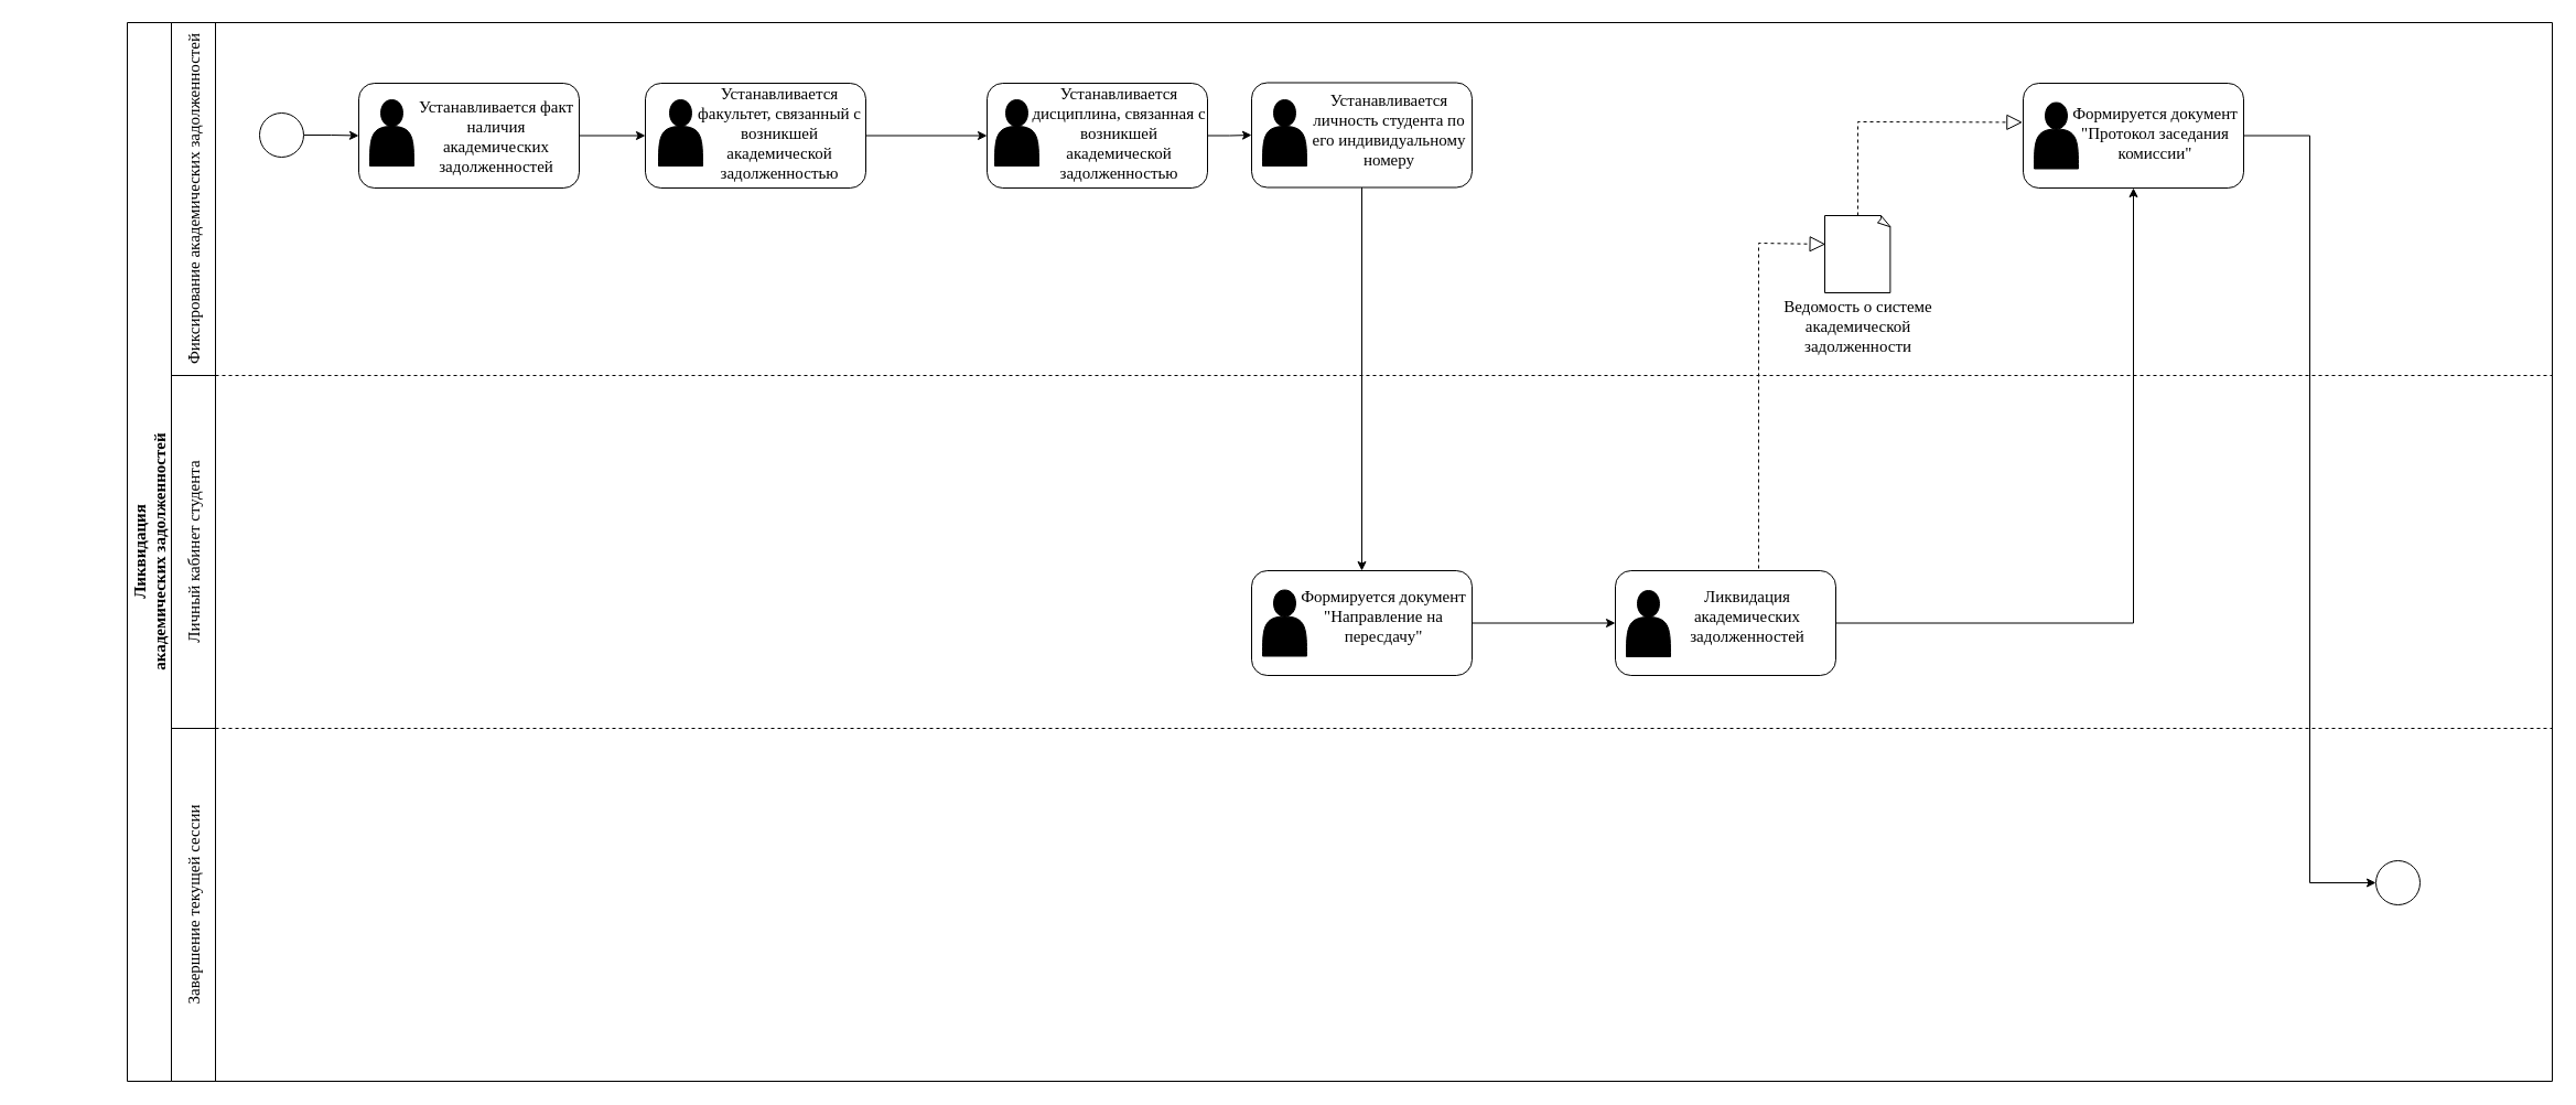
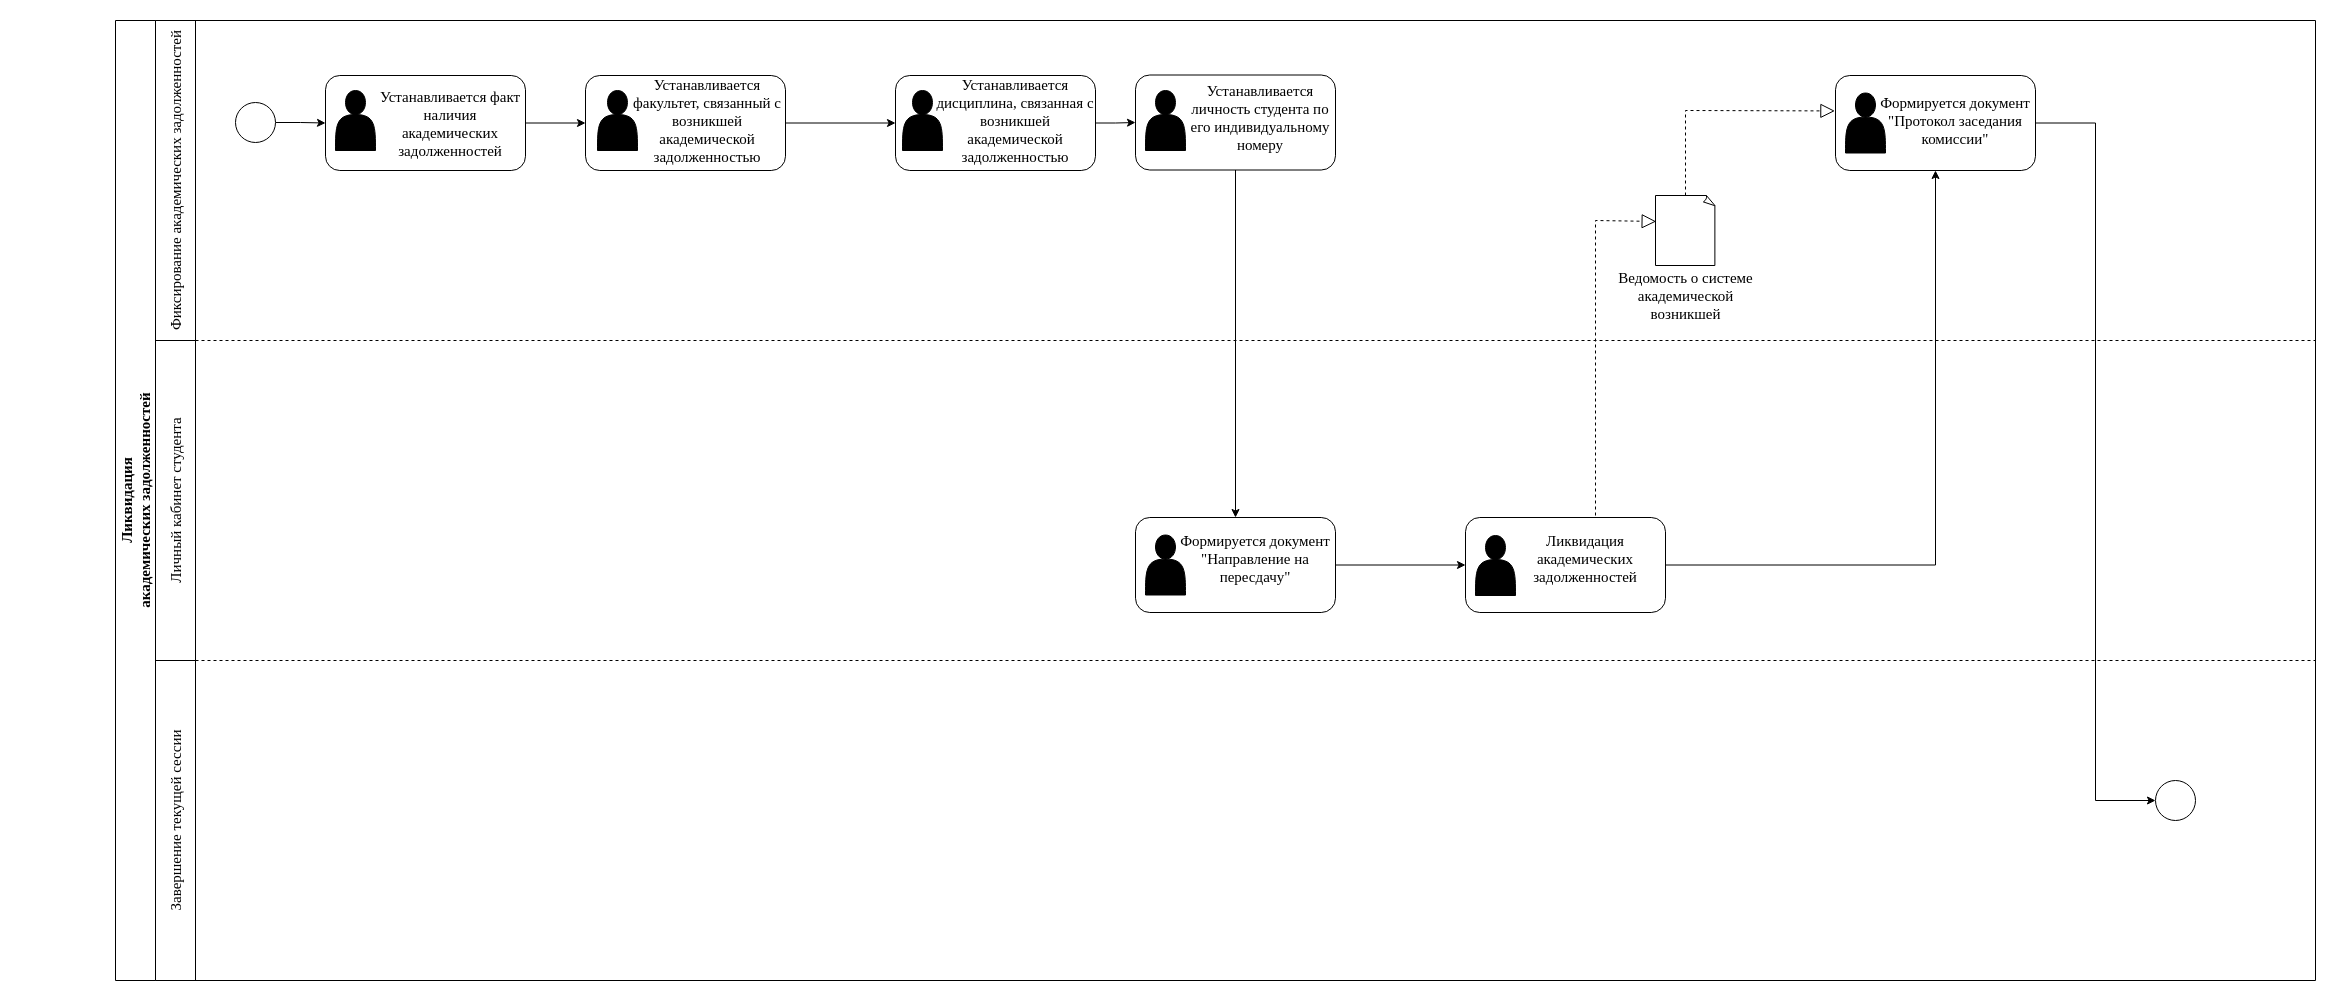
  <mxCell id="0" />
  <mxCell id="1" parent="0" />
  <mxCell id="2" value="&lt;font face=&quot;Times New Roman&quot;&gt;Ликвидация&lt;br&gt;академических задолженностей&lt;/font&gt;" style="swimlane;horizontal=0;whiteSpace=wrap;html=1;startSize=40;fontSize=15;align=center;" parent="1" vertex="1"><mxGeometry x="115" y="20" width="2200" height="960" as="geometry" /></mxCell>
  <mxCell id="3" style="edgeStyle=orthogonalEdgeStyle;rounded=0;orthogonalLoop=1;jettySize=auto;html=1;entryX=0;entryY=0.5;entryDx=0;entryDy=0;" parent="2" source="4" target="21" edge="1"><mxGeometry relative="1" as="geometry" /></mxCell>
  <mxCell id="4" value="" style="ellipse;whiteSpace=wrap;html=1;aspect=fixed;fontSize=15;" parent="2" vertex="1"><mxGeometry x="120" y="82" width="40" height="40" as="geometry" /></mxCell>
  <mxCell id="5" style="edgeStyle=orthogonalEdgeStyle;rounded=0;orthogonalLoop=1;jettySize=auto;html=1;entryX=0;entryY=0.5;entryDx=0;entryDy=0;" parent="2" source="6" target="25" edge="1"><mxGeometry relative="1" as="geometry" /></mxCell>
  <mxCell id="6" value="" style="rounded=1;whiteSpace=wrap;html=1;fontSize=15;" parent="2" vertex="1"><mxGeometry x="470" y="55" width="200" height="95" as="geometry" /></mxCell>
  <mxCell id="7" value="" style="endArrow=none;dashed=1;html=1;rounded=0;fontSize=15;" parent="2" edge="1"><mxGeometry width="50" height="50" relative="1" as="geometry"><mxPoint x="80" y="640" as="sourcePoint" /><mxPoint x="2200" y="640" as="targetPoint" /></mxGeometry></mxCell>
  <mxCell id="8" value="" style="endArrow=none;html=1;rounded=0;fontSize=15;" parent="2" edge="1"><mxGeometry width="50" height="50" relative="1" as="geometry"><mxPoint x="40" y="640" as="sourcePoint" /><mxPoint x="80" y="640" as="targetPoint" /></mxGeometry></mxCell>
  <mxCell id="9" value="&lt;span style=&quot;caret-color: rgb(0, 0, 0); white-space-collapse: preserve; background-color: rgb(255, 255, 255);&quot;&gt;&lt;font face=&quot;Times New Roman&quot;&gt;Фиксирование академических задолженностей&lt;/font&gt;&lt;/span&gt;" style="text;html=1;align=center;verticalAlign=middle;whiteSpace=wrap;rounded=0;rotation=270;fontSize=15;" parent="2" vertex="1"><mxGeometry x="-95" y="145" width="310" height="30" as="geometry" /></mxCell>
  <mxCell id="10" value="&lt;span style=&quot;color: rgb(0, 0, 0); font-style: normal; font-variant-ligatures: normal; font-variant-caps: normal; font-weight: 400; letter-spacing: normal; orphans: 2; text-indent: 0px; text-transform: none; widows: 2; word-spacing: 0px; -webkit-text-stroke-width: 0px; caret-color: rgb(0, 0, 0); white-space: pre-wrap; background-color: rgb(255, 255, 255); text-decoration-thickness: initial; text-decoration-style: initial; text-decoration-color: initial; float: none; display: inline !important;&quot;&gt;&lt;font face=&quot;Times New Roman&quot;&gt;Личный кабинет студента&lt;/font&gt;&lt;/span&gt;" style="text;html=1;align=center;verticalAlign=middle;whiteSpace=wrap;rounded=0;rotation=270;fontSize=15;" parent="2" vertex="1"><mxGeometry x="-65" y="465" width="250" height="30" as="geometry" /></mxCell>
  <mxCell id="11" value="&lt;span style=&quot;font-family: &amp;quot;Times New Roman&amp;quot;;&quot;&gt;Завершение текущей сессии&lt;/span&gt;" style="text;html=1;align=center;verticalAlign=middle;whiteSpace=wrap;rounded=0;rotation=270;fontSize=15;" parent="2" vertex="1"><mxGeometry x="-45" y="785" width="210" height="30" as="geometry" /></mxCell>
  <mxCell id="12" value="&lt;font face=&quot;Times New Roman&quot;&gt;Устанавливается факультет, связанный с возникшей академической задолженностью&lt;/font&gt;" style="text;html=1;align=center;verticalAlign=middle;whiteSpace=wrap;rounded=0;fontSize=15;" parent="2" vertex="1"><mxGeometry x="512" y="85" width="160" height="30" as="geometry" /></mxCell>
  <mxCell id="13" value="" style="shape=actor;whiteSpace=wrap;html=1;fillColor=#000000;fontSize=15;" parent="2" vertex="1"><mxGeometry x="482" y="70" width="40" height="60" as="geometry" /></mxCell>
  <mxCell id="14" value="" style="whiteSpace=wrap;html=1;shape=mxgraph.basic.document;direction=east;fontSize=15;" parent="2" vertex="1"><mxGeometry x="1540" y="175" width="60" height="70" as="geometry" /></mxCell>
  <mxCell id="15" value="" style="endArrow=block;dashed=1;endFill=0;endSize=12;html=1;rounded=0;exitX=0.65;exitY=-0.021;exitDx=0;exitDy=0;exitPerimeter=0;entryX=0.011;entryY=0.371;entryDx=0;entryDy=0;entryPerimeter=0;fontSize=15;" parent="2" source="37" target="14" edge="1"><mxGeometry width="160" relative="1" as="geometry"><mxPoint x="1479.6" y="508.01" as="sourcePoint" /><mxPoint x="1590" y="120" as="targetPoint" /><Array as="points"><mxPoint x="1480" y="440" /><mxPoint x="1480" y="200" /></Array></mxGeometry></mxCell>
- <mxCell id="16" value="&lt;span style=&quot;font-family: &amp;quot;Times New Roman&amp;quot;; text-align: start; caret-color: rgb(51, 144, 236); white-space-collapse: preserve; background-color: rgb(255, 255, 255);&quot;&gt;Ведомость о системе академической задолженности&lt;/span&gt;" style="text;html=1;align=center;verticalAlign=middle;whiteSpace=wrap;rounded=0;fontSize=15;" parent="2" vertex="1"><mxGeometry x="1492.5" y="260" width="155" height="30" as="geometry" /></mxCell>
+ <mxCell id="16" value="&lt;span style=&quot;font-family: &amp;quot;Times New Roman&amp;quot;; text-align: start; caret-color: rgb(51, 144, 236); white-space-collapse: preserve; background-color: rgb(255, 255, 255);&quot;&gt;Ведомость о системе академической возникшей&lt;/span&gt;" style="text;html=1;align=center;verticalAlign=middle;whiteSpace=wrap;rounded=0;fontSize=15;" parent="2" vertex="1"><mxGeometry x="1492.5" y="260" width="155" height="30" as="geometry" /></mxCell>
  <mxCell id="17" value="" style="endArrow=block;dashed=1;endFill=0;endSize=12;html=1;rounded=0;entryX=-0.003;entryY=0.373;entryDx=0;entryDy=0;entryPerimeter=0;exitX=0.5;exitY=0;exitDx=0;exitDy=0;exitPerimeter=0;fontSize=15;" parent="2" source="14" target="41" edge="1"><mxGeometry width="160" relative="1" as="geometry"><mxPoint x="1500" y="330" as="sourcePoint" /><mxPoint x="1718.02" y="90.01" as="targetPoint" /><Array as="points"><mxPoint x="1570" y="90" /></Array></mxGeometry></mxCell>
  <mxCell id="18" value="" style="ellipse;whiteSpace=wrap;html=1;aspect=fixed;fontSize=15;" parent="2" vertex="1"><mxGeometry x="2040" y="760" width="40" height="40" as="geometry" /></mxCell>
  <mxCell id="19" value="" style="endArrow=none;dashed=1;html=1;rounded=0;fontSize=15;" parent="2" edge="1"><mxGeometry width="50" height="50" relative="1" as="geometry"><mxPoint x="80" y="320" as="sourcePoint" /><mxPoint x="2200" y="320" as="targetPoint" /></mxGeometry></mxCell>
  <mxCell id="20" style="edgeStyle=orthogonalEdgeStyle;rounded=0;orthogonalLoop=1;jettySize=auto;html=1;entryX=0;entryY=0.5;entryDx=0;entryDy=0;" parent="2" source="21" target="6" edge="1"><mxGeometry relative="1" as="geometry" /></mxCell>
  <mxCell id="21" value="" style="rounded=1;whiteSpace=wrap;html=1;fontSize=15;" parent="2" vertex="1"><mxGeometry x="210" y="55" width="200" height="95" as="geometry" /></mxCell>
  <mxCell id="22" value="" style="shape=actor;whiteSpace=wrap;html=1;fillColor=#000000;fontSize=15;" parent="2" vertex="1"><mxGeometry x="220" y="70" width="40" height="60" as="geometry" /></mxCell>
  <mxCell id="23" value="&lt;font face=&quot;Times New Roman&quot;&gt;Устанавливается факт наличия академических задолженностей&lt;/font&gt;" style="text;html=1;align=center;verticalAlign=middle;whiteSpace=wrap;rounded=0;fontSize=15;" parent="2" vertex="1"><mxGeometry x="260" y="87.5" width="150" height="30" as="geometry" /></mxCell>
  <mxCell id="24" style="edgeStyle=orthogonalEdgeStyle;rounded=0;orthogonalLoop=1;jettySize=auto;html=1;" parent="2" source="25" target="29" edge="1"><mxGeometry relative="1" as="geometry" /></mxCell>
  <mxCell id="25" value="" style="rounded=1;whiteSpace=wrap;html=1;fontSize=15;" parent="2" vertex="1"><mxGeometry x="780" y="55" width="200" height="95" as="geometry" /></mxCell>
  <mxCell id="26" value="" style="shape=actor;whiteSpace=wrap;html=1;fillColor=#000000;fontSize=15;" parent="2" vertex="1"><mxGeometry x="787" y="70" width="40" height="60" as="geometry" /></mxCell>
  <mxCell id="27" value="&lt;font face=&quot;Times New Roman&quot;&gt;Устанавливается дисциплина, связанная с возникшей академической задолженностью&lt;/font&gt;" style="text;html=1;align=center;verticalAlign=middle;whiteSpace=wrap;rounded=0;fontSize=15;" parent="2" vertex="1"><mxGeometry x="820" y="85" width="160" height="30" as="geometry" /></mxCell>
  <mxCell id="28" style="edgeStyle=orthogonalEdgeStyle;rounded=0;orthogonalLoop=1;jettySize=auto;html=1;entryX=0.5;entryY=0;entryDx=0;entryDy=0;" parent="2" source="29" target="33" edge="1"><mxGeometry relative="1" as="geometry" /></mxCell>
  <mxCell id="29" value="" style="rounded=1;whiteSpace=wrap;html=1;fontSize=15;" parent="2" vertex="1"><mxGeometry x="1020" y="54.5" width="200" height="95" as="geometry" /></mxCell>
  <mxCell id="30" value="" style="shape=actor;whiteSpace=wrap;html=1;fillColor=#000000;fontSize=15;" parent="2" vertex="1"><mxGeometry x="1030" y="70" width="40" height="60" as="geometry" /></mxCell>
  <mxCell id="31" value="&lt;font face=&quot;Times New Roman&quot;&gt;Устанавливается личность студента по его индивидуальному номеру&lt;/font&gt;" style="text;html=1;align=center;verticalAlign=middle;whiteSpace=wrap;rounded=0;fontSize=15;" parent="2" vertex="1"><mxGeometry x="1070" y="82" width="150" height="30" as="geometry" /></mxCell>
  <mxCell id="32" style="edgeStyle=orthogonalEdgeStyle;rounded=0;orthogonalLoop=1;jettySize=auto;html=1;entryX=0;entryY=0.5;entryDx=0;entryDy=0;" parent="2" source="33" target="37" edge="1"><mxGeometry relative="1" as="geometry" /></mxCell>
  <mxCell id="33" value="" style="rounded=1;whiteSpace=wrap;html=1;fontSize=15;" parent="2" vertex="1"><mxGeometry x="1020" y="497" width="200" height="95" as="geometry" /></mxCell>
  <mxCell id="34" value="" style="shape=actor;whiteSpace=wrap;html=1;fillColor=#000000;fontSize=15;" parent="2" vertex="1"><mxGeometry x="1030" y="514.5" width="40" height="60" as="geometry" /></mxCell>
  <mxCell id="35" value="&lt;font face=&quot;Times New Roman&quot;&gt;Формируется документ &quot;Направление на пересдачу&quot;&lt;/font&gt;" style="text;html=1;align=center;verticalAlign=middle;whiteSpace=wrap;rounded=0;fontSize=15;" parent="2" vertex="1"><mxGeometry x="1050" y="523" width="180" height="30" as="geometry" /></mxCell>
  <mxCell id="36" style="edgeStyle=orthogonalEdgeStyle;rounded=0;orthogonalLoop=1;jettySize=auto;html=1;entryX=0.5;entryY=1;entryDx=0;entryDy=0;" parent="2" source="37" target="41" edge="1"><mxGeometry relative="1" as="geometry" /></mxCell>
  <mxCell id="37" value="" style="rounded=1;whiteSpace=wrap;html=1;fontSize=15;" parent="2" vertex="1"><mxGeometry x="1350" y="497" width="200" height="95" as="geometry" /></mxCell>
  <mxCell id="38" value="" style="shape=actor;whiteSpace=wrap;html=1;fillColor=#000000;fontSize=15;" parent="2" vertex="1"><mxGeometry x="1360" y="515" width="40" height="60" as="geometry" /></mxCell>
  <mxCell id="39" value="&lt;span style=&quot;font-family: &amp;quot;Times New Roman&amp;quot;;&quot;&gt;Ликвидация академических задолженностей&lt;/span&gt;" style="text;html=1;align=center;verticalAlign=middle;whiteSpace=wrap;rounded=0;fontSize=15;" parent="2" vertex="1"><mxGeometry x="1440" y="523" width="60" height="30" as="geometry" /></mxCell>
  <mxCell id="40" style="edgeStyle=orthogonalEdgeStyle;rounded=0;orthogonalLoop=1;jettySize=auto;html=1;entryX=0;entryY=0.5;entryDx=0;entryDy=0;" parent="2" source="41" target="18" edge="1"><mxGeometry relative="1" as="geometry" /></mxCell>
  <mxCell id="41" value="" style="rounded=1;whiteSpace=wrap;html=1;fontSize=15;" parent="2" vertex="1"><mxGeometry x="1720" y="55" width="200" height="95" as="geometry" /></mxCell>
  <mxCell id="42" value="" style="shape=actor;whiteSpace=wrap;html=1;fillColor=#000000;fontSize=15;" parent="2" vertex="1"><mxGeometry x="1730" y="72.5" width="40" height="60" as="geometry" /></mxCell>
  <mxCell id="43" value="&lt;span style=&quot;font-family: &amp;quot;Times New Roman&amp;quot;; text-align: start; caret-color: rgb(51, 144, 236); white-space-collapse: preserve; background-color: rgb(255, 255, 255);&quot;&gt;Формируется документ &quot;Протокол заседания комиссии&quot;&lt;/span&gt;" style="text;html=1;align=center;verticalAlign=middle;whiteSpace=wrap;rounded=0;fontSize=15;" parent="2" vertex="1"><mxGeometry x="1740" y="85" width="200" height="30" as="geometry" /></mxCell>
  <mxCell id="44" value="" style="endArrow=none;html=1;rounded=0;fontSize=15;" parent="1" edge="1"><mxGeometry width="50" height="50" relative="1" as="geometry"><mxPoint x="155" y="980" as="sourcePoint" /><mxPoint x="155" y="20" as="targetPoint" /></mxGeometry></mxCell>
  <mxCell id="45" value="" style="endArrow=none;html=1;rounded=0;fontSize=15;" parent="1" edge="1"><mxGeometry width="50" height="50" relative="1" as="geometry"><mxPoint x="155" y="340" as="sourcePoint" /><mxPoint x="195" y="340" as="targetPoint" /></mxGeometry></mxCell>
  <mxCell id="46" value="" style="endArrow=none;html=1;rounded=0;fontSize=15;" parent="1" edge="1"><mxGeometry width="50" height="50" relative="1" as="geometry"><mxPoint x="195" y="980" as="sourcePoint" /><mxPoint x="195" y="20" as="targetPoint" /></mxGeometry></mxCell>
